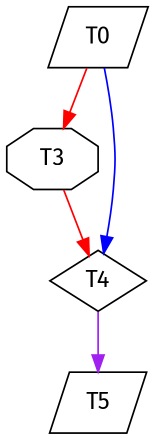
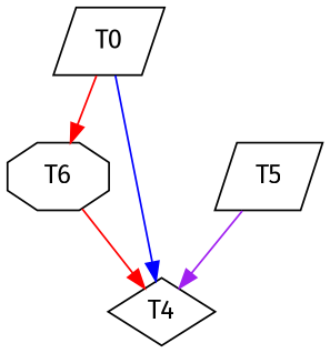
  digraph {
    fontname="Fira Sans"
    node [fontname="Fira Sans" shape=parallelogram]
    edge [color=red fontname="Fira Sans"]
    n1 [label=T0]
-   n2 [label=T3 shape=octagon]
+   n2 [label=T6 shape=octagon]
    n3 [label=T4 shape=diamond]
    n4 [label=T5]
    n1 -> n2
    n1 -> n3 [color=blue]
    n2 -> n3
-   n3 -> n4 [color=purple]
+   n4 -> n3 [color=purple]
  }
